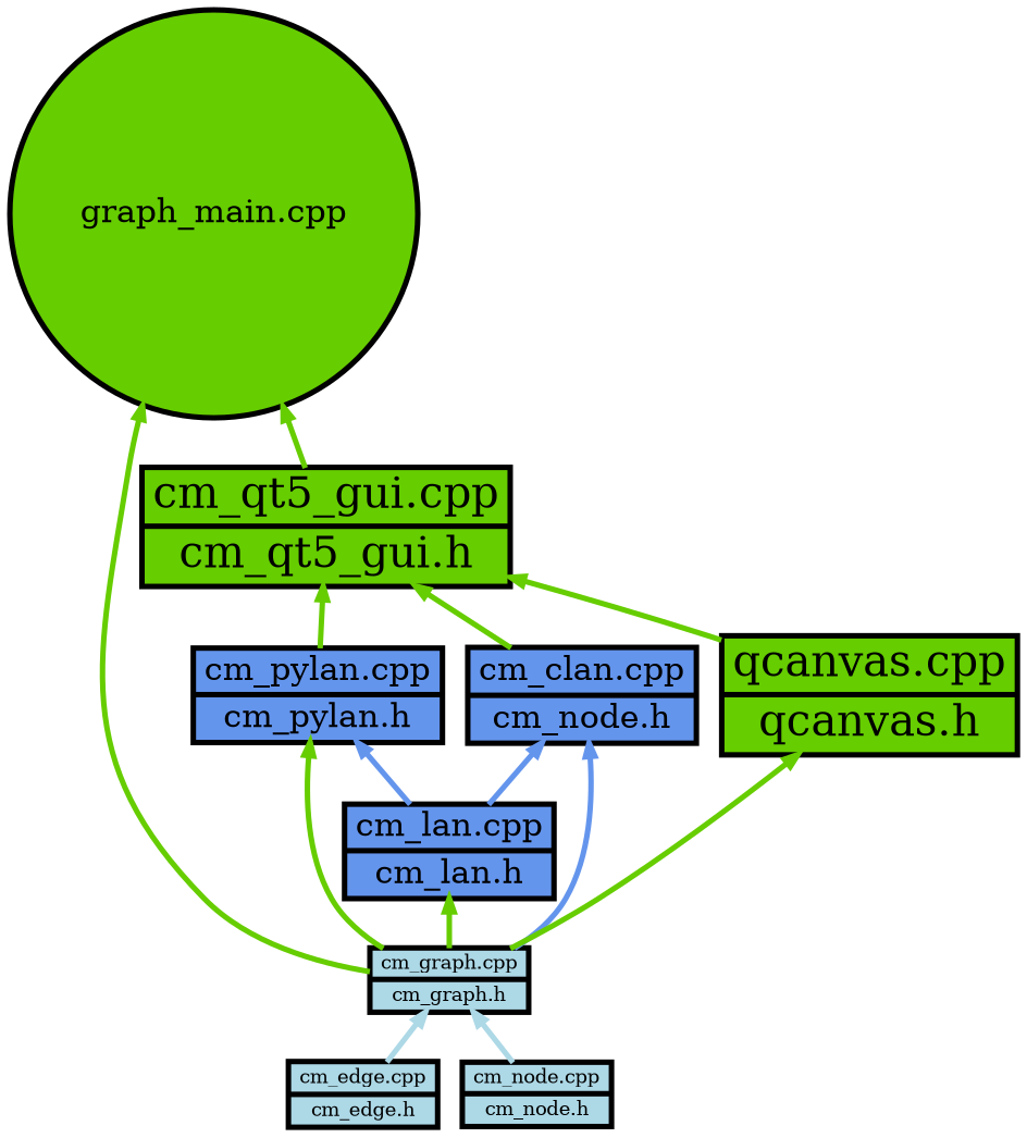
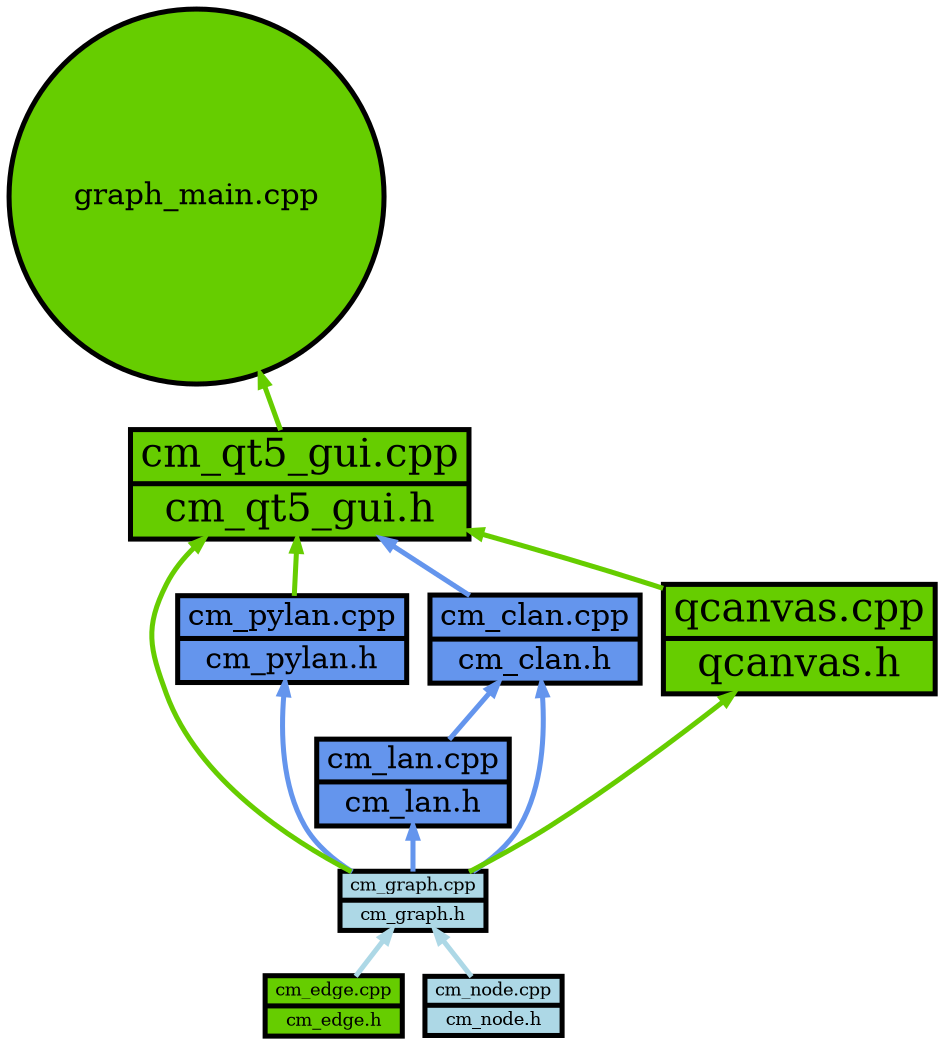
  digraph {
    node [fillcolor=cornflowerblue penwidth=4 shape=record style=filled]
    edge [color=chartreuse3 dir=back penwidth=4]
    n1 [fontsize=24 label="{cm_lan.cpp|cm_lan.h}"]
    n2 [fillcolor=lightblue label="{cm_graph.cpp|cm_graph.h}"]
-   n3 [fillcolor=lightblue label="{cm_edge.cpp|cm_edge.h}"]
+   n3 [fillcolor=chartreuse3 label="{cm_edge.cpp|cm_edge.h}"]
    n4 [fillcolor=lightblue label="{cm_node.cpp|cm_node.h}"]
    n5 [fontsize=24 label="{cm_pylan.cpp|cm_pylan.h}"]
-   n6 [fontsize=24 label="{cm_clan.cpp|cm_node.h}"]
+   n6 [fontsize=24 label="{cm_clan.cpp|cm_clan.h}"]
    n7 [fillcolor=chartreuse3 fontsize=32 label="{cm_qt5_gui.cpp|cm_qt5_gui.h}"]
    n8 [fillcolor=chartreuse3 fontsize=32 label="{qcanvas.cpp|qcanvas.h}"]
    invisible_trick [style=invis fillcolor="" penwidth="" shape=""]
    n10 [fillcolor=chartreuse3 fontsize=24 label="graph_main.cpp" shape=circle]
-   n1 -> n2
+   n1 -> n2 [color=cornflowerblue]
    n2 -> n3 [color=lightblue]
    n2 -> n4 [color=lightblue]
-   n5 -> n1 [color=cornflowerblue]
-   n5 -> n2
+   n5 -> n2 [color=cornflowerblue]
    n6 -> n1 [color=cornflowerblue]
    n6 -> n2 [color=cornflowerblue]
-   n10 -> n2
+   n7 -> n2
    n7 -> n5
-   n7 -> n6
+   n7 -> n6 [color=cornflowerblue]
    n7 -> n8
    n8 -> n2
    n8 -> invisible_trick [style=invis color="" dir="" penwidth=""]
    invisible_trick -> n2 [style=invis color="" dir="" penwidth=""]
    n10 -> n7
  }
